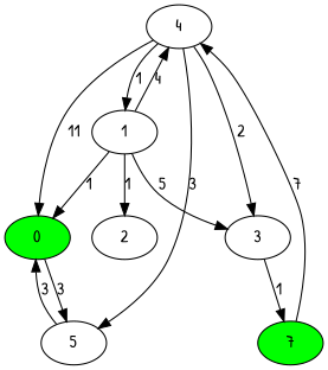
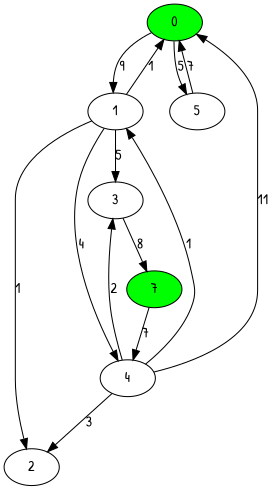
  digraph {
    fontname="Patrick Hand"
    node [fontname="Patrick Hand"]
    edge [fontname="Patrick Hand"]
    0 [fillcolor=green style=filled]
    1
    5
    2
    4
    3
    7 [fillcolor=green style=filled]
-   0 -> 5 [label=3]
+   0 -> 1 [label=9]
+   0 -> 5 [label=5]
    1 -> 0 [label=1]
    1 -> 2 [label=1]
    1 -> 4 [label=4]
    1 -> 3 [label=5]
-   5 -> 0 [label=3]
+   5 -> 0 [label=7]
    4 -> 0 [label=11]
    4 -> 1 [label=1]
-   4 -> 5 [label=3]
+   4 -> 2 [label=3]
    4 -> 3 [label=2]
-   3 -> 7 [label=1]
+   3 -> 7 [label=8]
    7 -> 4 [label=7]
  }
